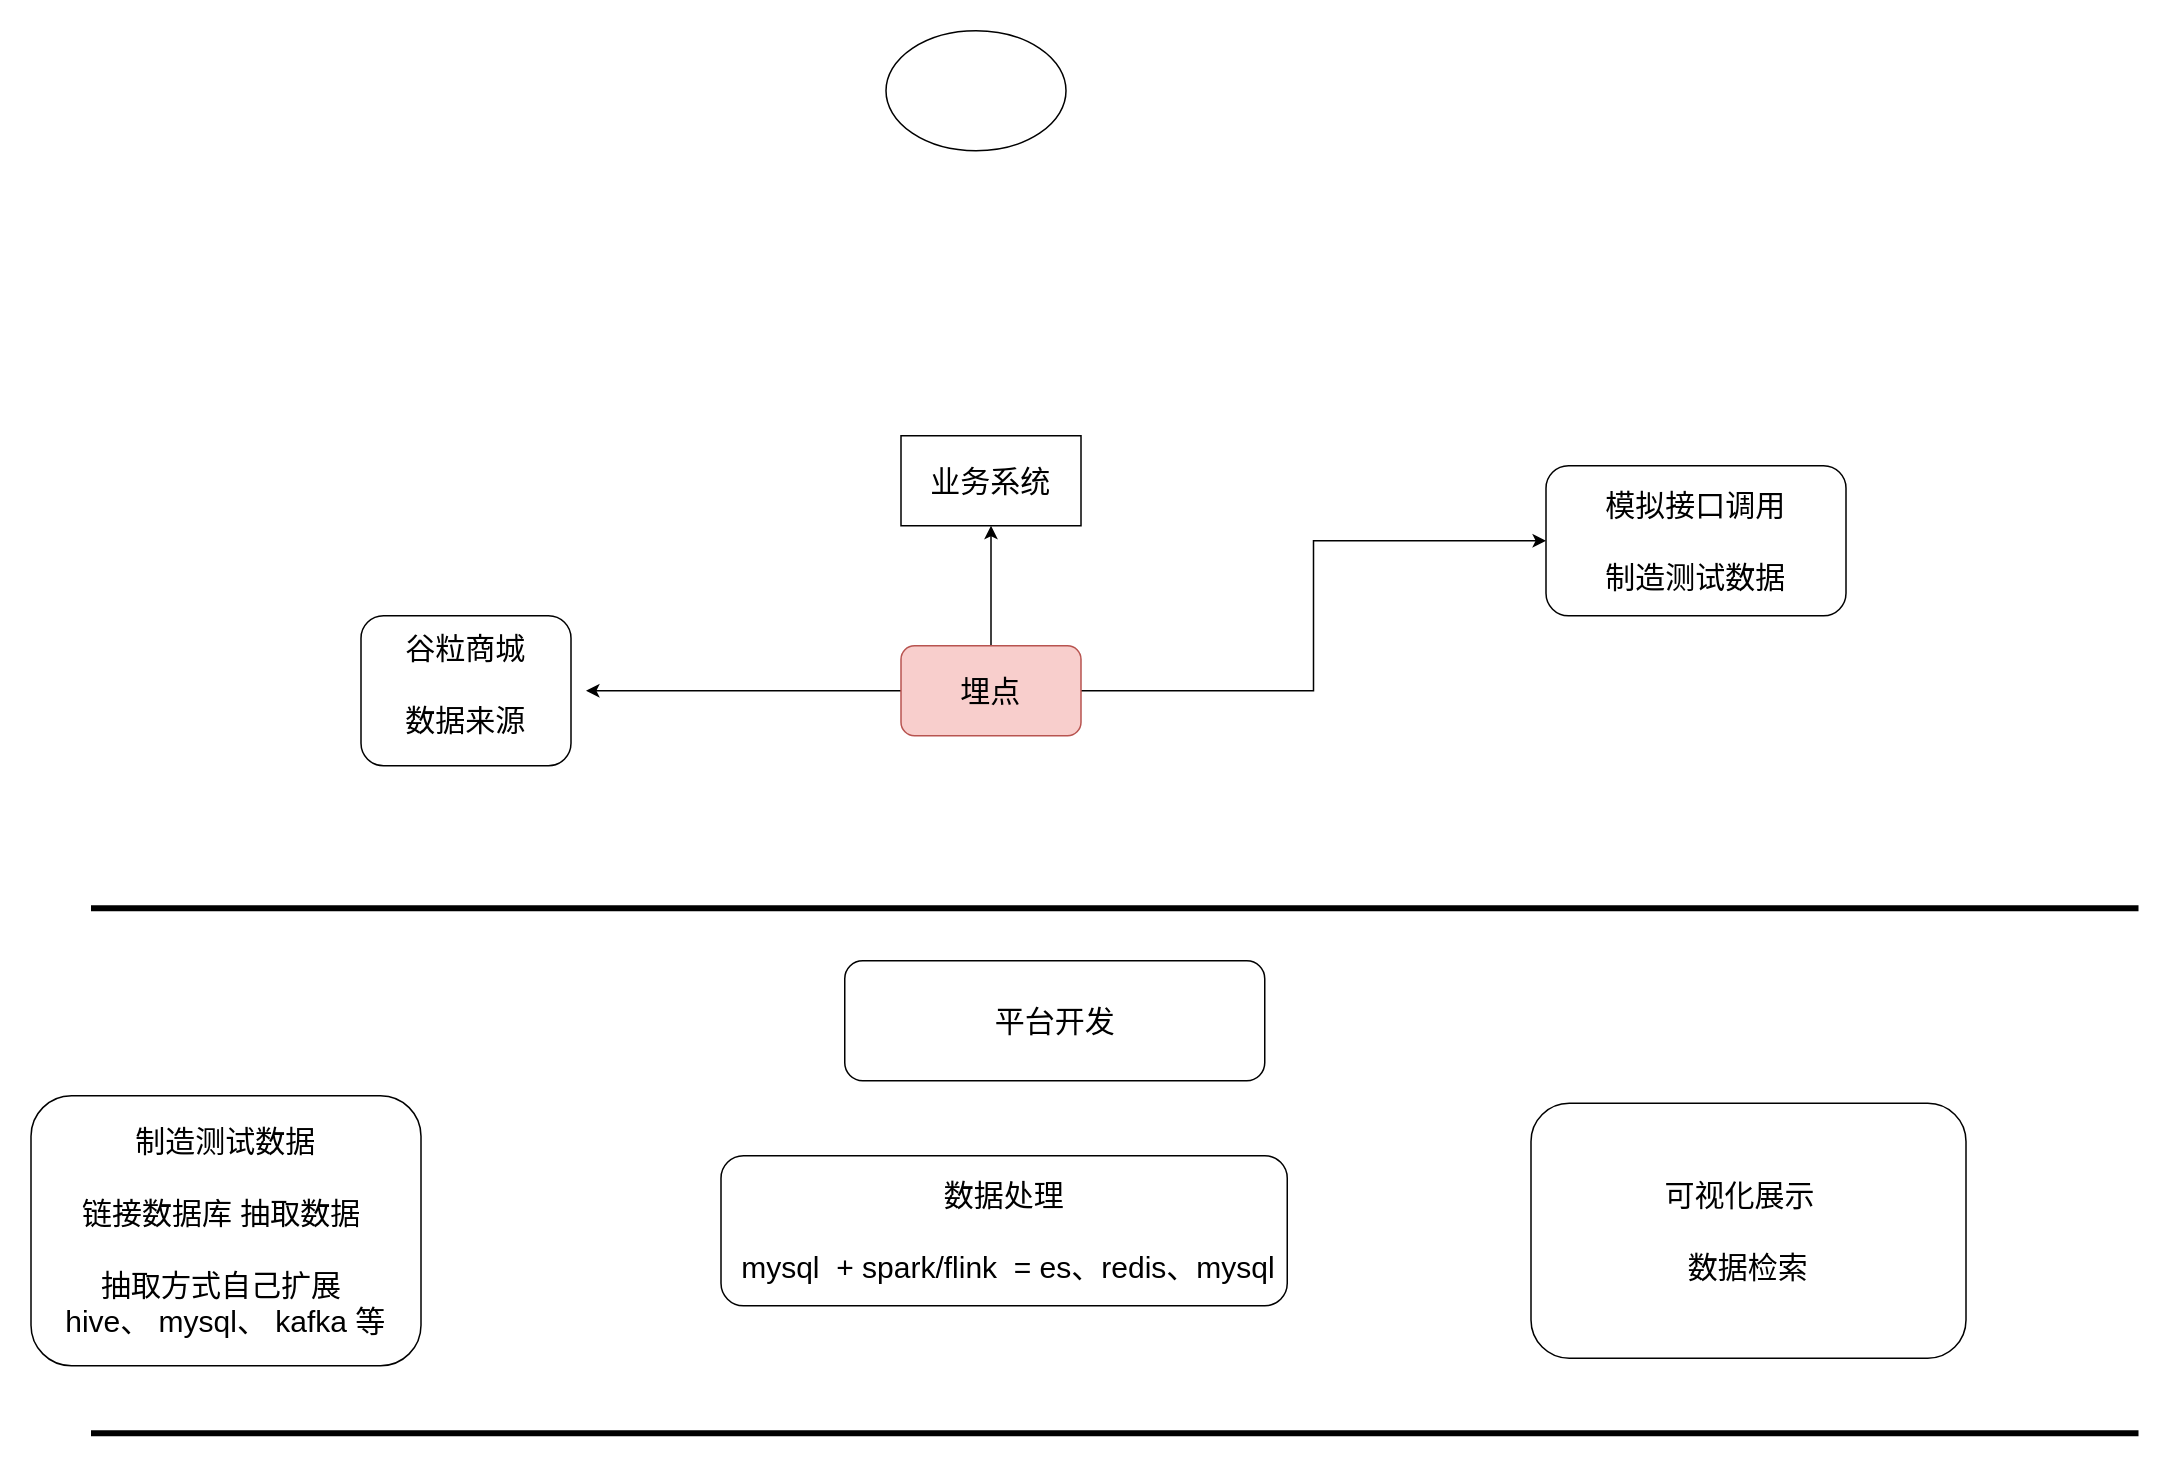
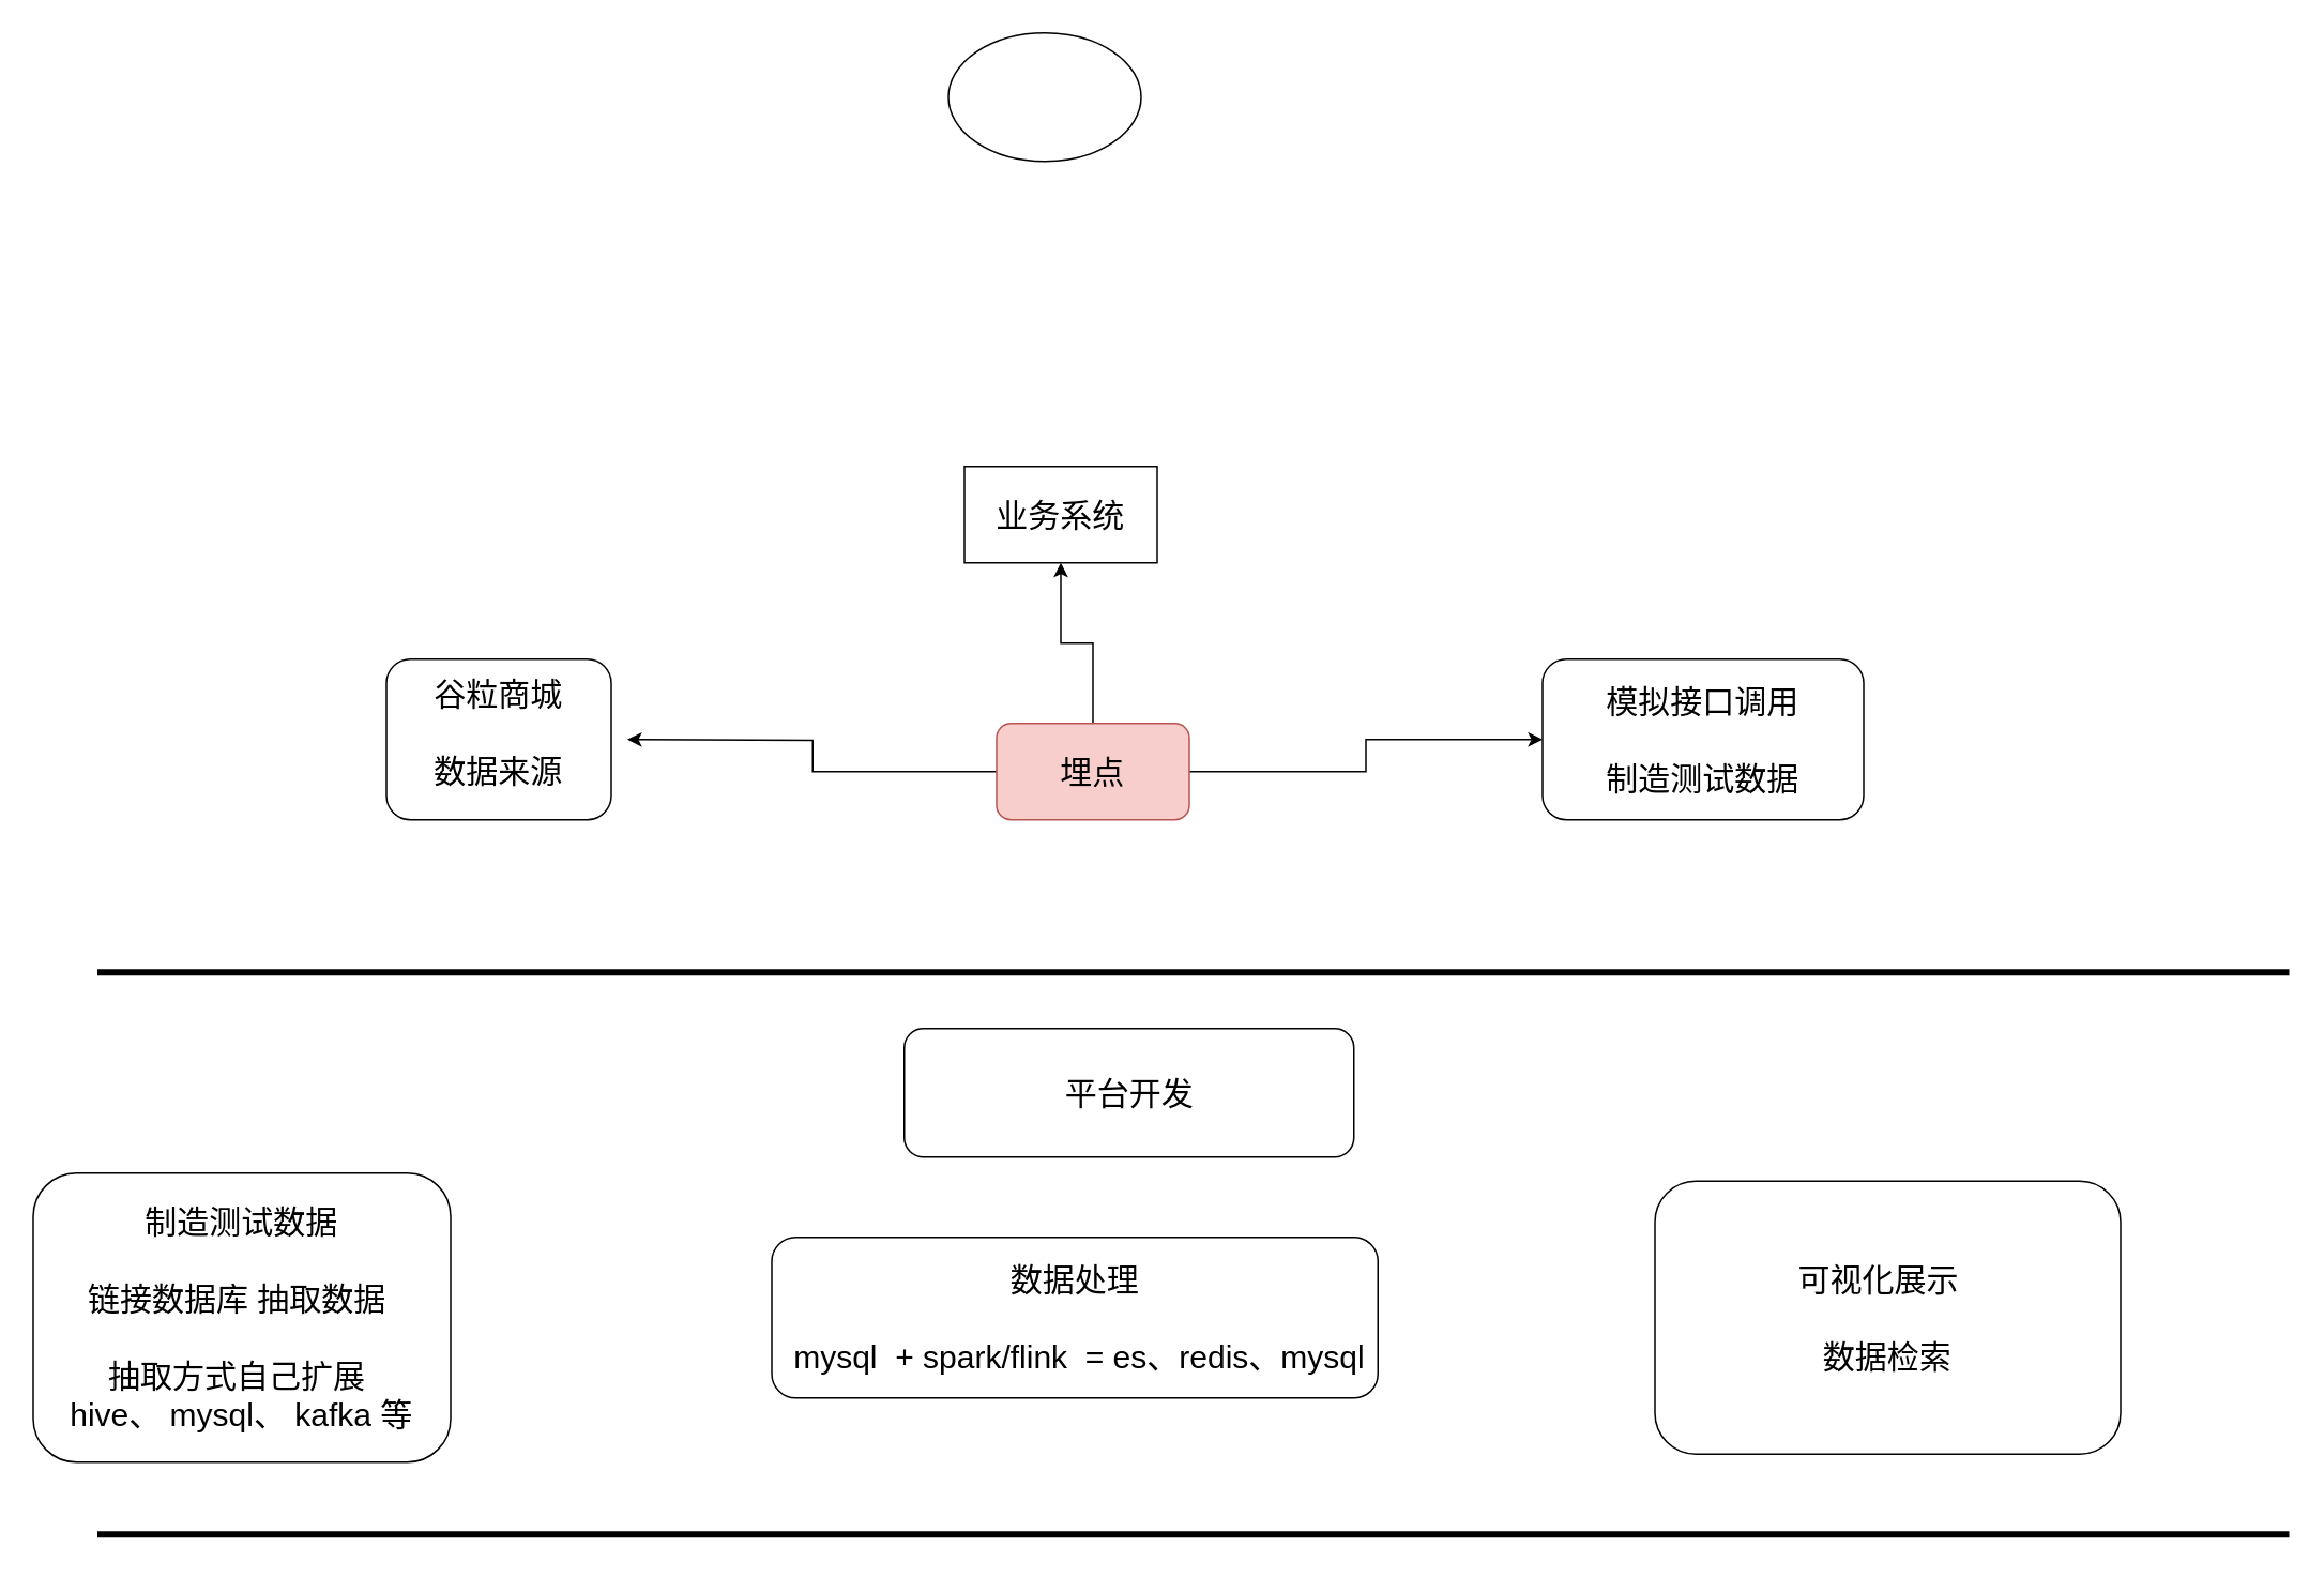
  <mxCell id="0" />
  <mxCell id="1" parent="0" />
  <mxCell id="2" value="&lt;br style=&quot;font-size: 20px&quot;&gt;&lt;span style=&quot;font-size: 20px&quot;&gt;谷粒商城&lt;br&gt;&lt;br&gt;&lt;/span&gt;&lt;span style=&quot;font-size: 20px&quot;&gt;数据来源&lt;/span&gt;&lt;br style=&quot;font-size: 20px&quot;&gt;&lt;span style=&quot;font-size: 20px&quot;&gt;&lt;br&gt;&lt;/span&gt;" style="rounded=1;whiteSpace=wrap;html=1;" vertex="1" parent="1"><mxGeometry x="240" y="410" width="140" height="100" as="geometry" /></mxCell>
  <mxCell id="3" value="平台开发" style="rounded=1;whiteSpace=wrap;html=1;fontSize=20;" vertex="1" parent="1"><mxGeometry x="562.5" y="640" width="280" height="80" as="geometry" /></mxCell>
  <mxCell id="4" style="edgeStyle=orthogonalEdgeStyle;rounded=0;orthogonalLoop=1;jettySize=auto;html=1;fontSize=20;" edge="1" parent="1" source="7"><mxGeometry relative="1" as="geometry"><mxPoint x="390" y="460" as="targetPoint" /></mxGeometry></mxCell>
  <mxCell id="5" style="edgeStyle=orthogonalEdgeStyle;rounded=0;orthogonalLoop=1;jettySize=auto;html=1;entryX=0;entryY=0.5;entryDx=0;entryDy=0;fontSize=20;" edge="1" parent="1" source="7" target="8"><mxGeometry relative="1" as="geometry" /></mxCell>
  <mxCell id="6" style="edgeStyle=orthogonalEdgeStyle;rounded=0;orthogonalLoop=1;jettySize=auto;html=1;exitX=0.5;exitY=0;exitDx=0;exitDy=0;entryX=0.5;entryY=1;entryDx=0;entryDy=0;fontSize=20;" edge="1" parent="1" source="7" target="9"><mxGeometry relative="1" as="geometry" /></mxCell>
- <mxCell id="7" value="埋点" style="rounded=1;whiteSpace=wrap;html=1;fontSize=20;fillColor=#f8cecc;strokeColor=#b85450;" vertex="1" parent="1"><mxGeometry x="600" y="430" width="120" height="60" as="geometry" /></mxCell>
- <mxCell id="8" value="模拟接口调用&lt;br&gt;&lt;br&gt;制造测试数据" style="rounded=1;whiteSpace=wrap;html=1;fontSize=20;" vertex="1" parent="1"><mxGeometry x="1030" y="310" width="200" height="100" as="geometry" /></mxCell>
+ <mxCell id="7" value="埋点" style="rounded=1;whiteSpace=wrap;html=1;fontSize=20;fillColor=#f8cecc;strokeColor=#b85450;" vertex="1" parent="1"><mxGeometry x="620" y="450" width="120" height="60" as="geometry" /></mxCell>
+ <mxCell id="8" value="模拟接口调用&lt;br&gt;&lt;br&gt;制造测试数据" style="rounded=1;whiteSpace=wrap;html=1;fontSize=20;" vertex="1" parent="1"><mxGeometry x="960" y="410" width="200" height="100" as="geometry" /></mxCell>
  <mxCell id="9" value="业务系统" style="rounded=0;whiteSpace=wrap;html=1;fontSize=20;" vertex="1" parent="1"><mxGeometry x="600" y="290" width="120" height="60" as="geometry" /></mxCell>
  <mxCell id="10" value="" style="line;strokeWidth=4;direction=west;html=1;perimeter=backbonePerimeter;points=[];outlineConnect=0;fontSize=20;" vertex="1" parent="1"><mxGeometry x="60" y="600" width="1365" height="10" as="geometry" /></mxCell>
  <mxCell id="11" value="" style="line;strokeWidth=4;direction=west;html=1;perimeter=backbonePerimeter;points=[];outlineConnect=0;fontSize=20;" vertex="1" parent="1"><mxGeometry x="60" y="950" width="1365" height="10" as="geometry" /></mxCell>
  <mxCell id="12" value="" style="ellipse;whiteSpace=wrap;html=1;fontSize=20;" vertex="1" parent="1"><mxGeometry x="590" y="20" width="120" height="80" as="geometry" /></mxCell>
  <mxCell id="13" value="&lt;br&gt;制造测试数据&lt;br&gt;&lt;br&gt;链接数据库 抽取数据&amp;nbsp;&lt;br&gt;&lt;br&gt;抽取方式自己扩展&amp;nbsp;&lt;br&gt;hive、 mysql、 kafka 等&lt;br&gt;&lt;br&gt;" style="rounded=1;whiteSpace=wrap;html=1;fontSize=20;" vertex="1" parent="1"><mxGeometry x="20" y="730" width="260" height="180" as="geometry" /></mxCell>
  <mxCell id="14" value="数据处理&lt;br&gt;&lt;br&gt;&amp;nbsp;mysql&amp;nbsp; + spark/flink&amp;nbsp; = es、redis、mysql" style="rounded=1;whiteSpace=wrap;html=1;fontSize=20;" vertex="1" parent="1"><mxGeometry x="480" y="770" width="377.5" height="100" as="geometry" /></mxCell>
- <mxCell id="15" value="可视化展示&amp;nbsp;&amp;nbsp;&lt;br&gt;&lt;br&gt;数据检索" style="rounded=1;whiteSpace=wrap;html=1;fontSize=20;" vertex="1" parent="1"><mxGeometry x="1020" y="735" width="290" height="170" as="geometry" /></mxCell>
+ <mxCell id="15" value="可视化展示&amp;nbsp;&amp;nbsp;&lt;br&gt;&lt;br&gt;数据检索" style="rounded=1;whiteSpace=wrap;html=1;fontSize=20;" vertex="1" parent="1"><mxGeometry x="1030" y="735" width="290" height="170" as="geometry" /></mxCell>
